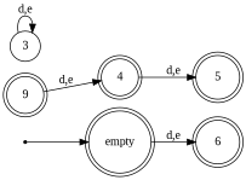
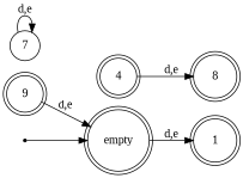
  digraph {
    eize="8,5"
    fontname="Liberation Serif"
    rankdir=LR
    node [fontname="Liberation Serif" shape=doublecircle]
    edge [fontname="Liberation Serif"]
    empty
-   1 [label=6]
+   1
    n3 [label=9]
    4
-   5
-   7 [shape=circle label=3]
+   5 [label=8]
+   7 [shape=circle]
    x [shape=point]
    empty -> 1 [label="d,e"]
-   n3 -> 4 [label="d,e"]
+   n3 -> empty [label="d,e"]
    4 -> 5 [label="d,e"]
    7 -> 7 [label="d,e"]
    x -> empty
  }
